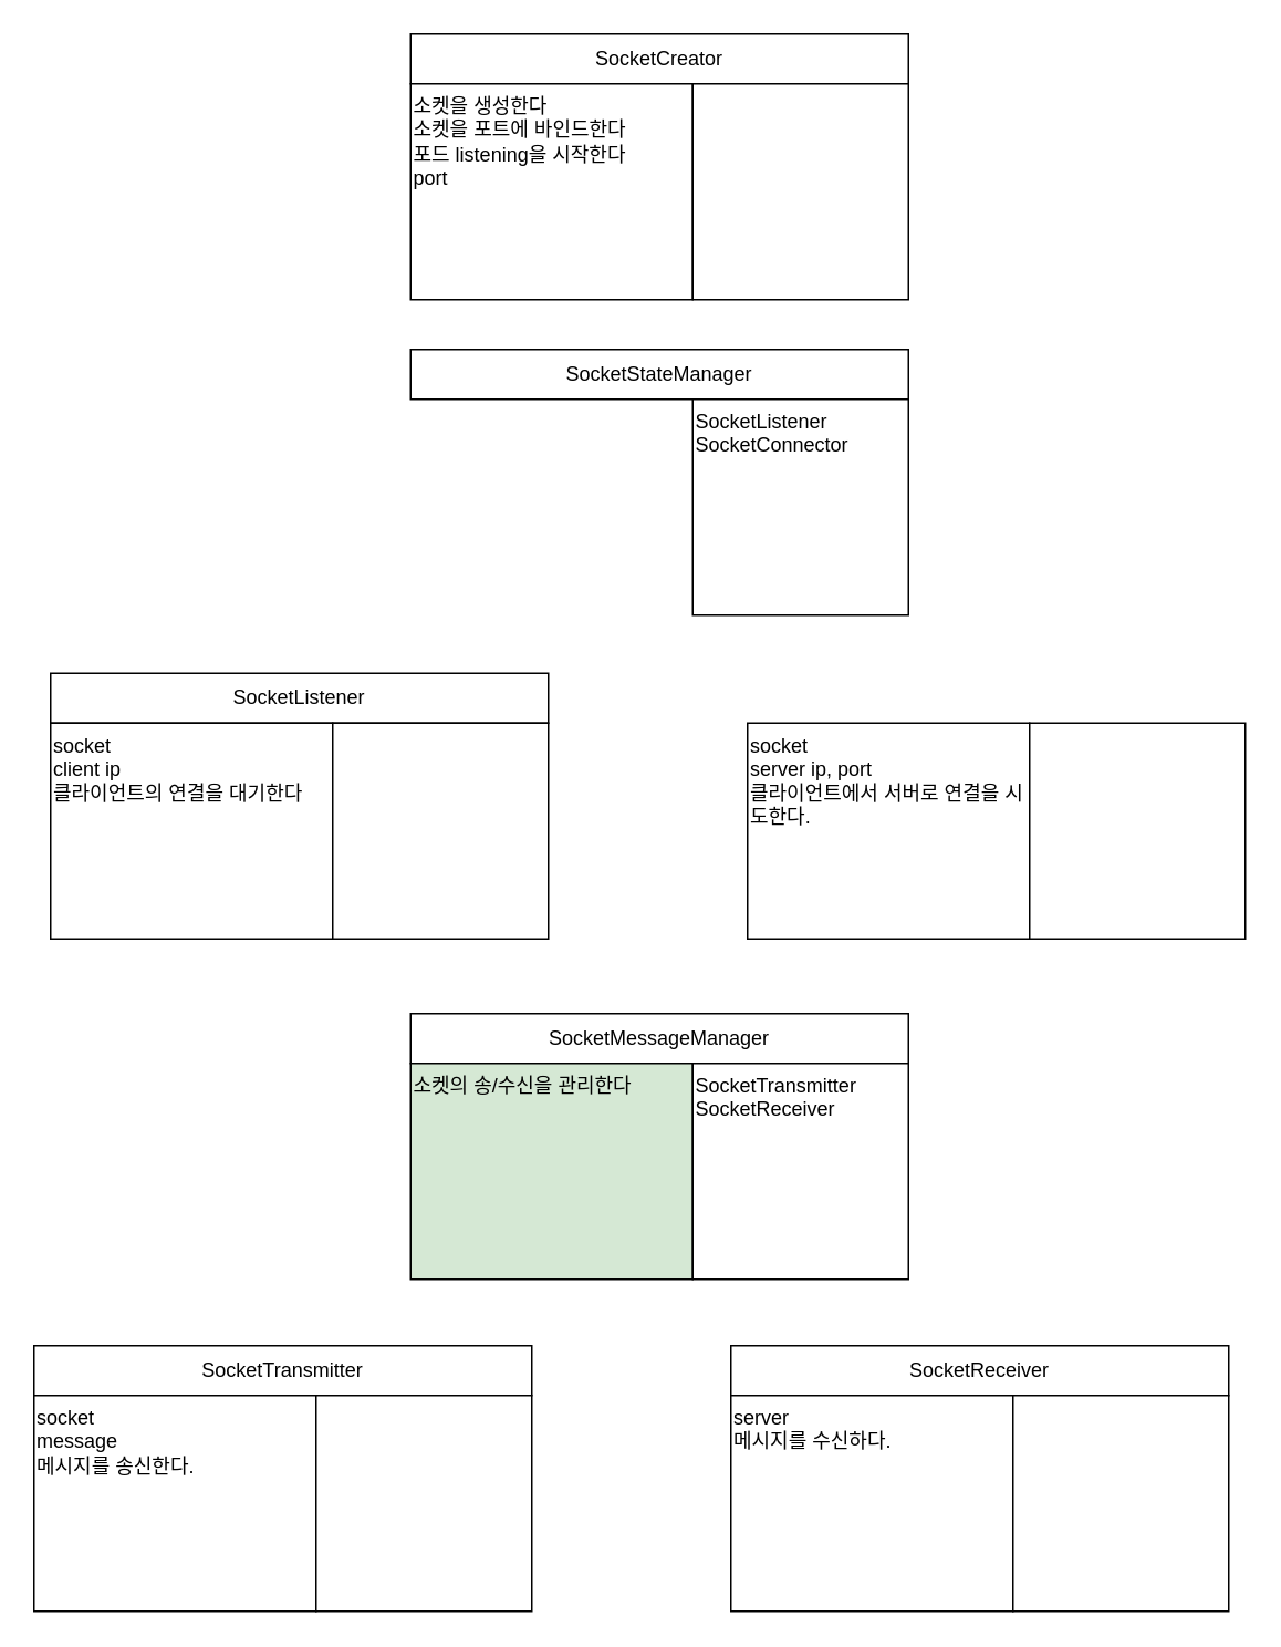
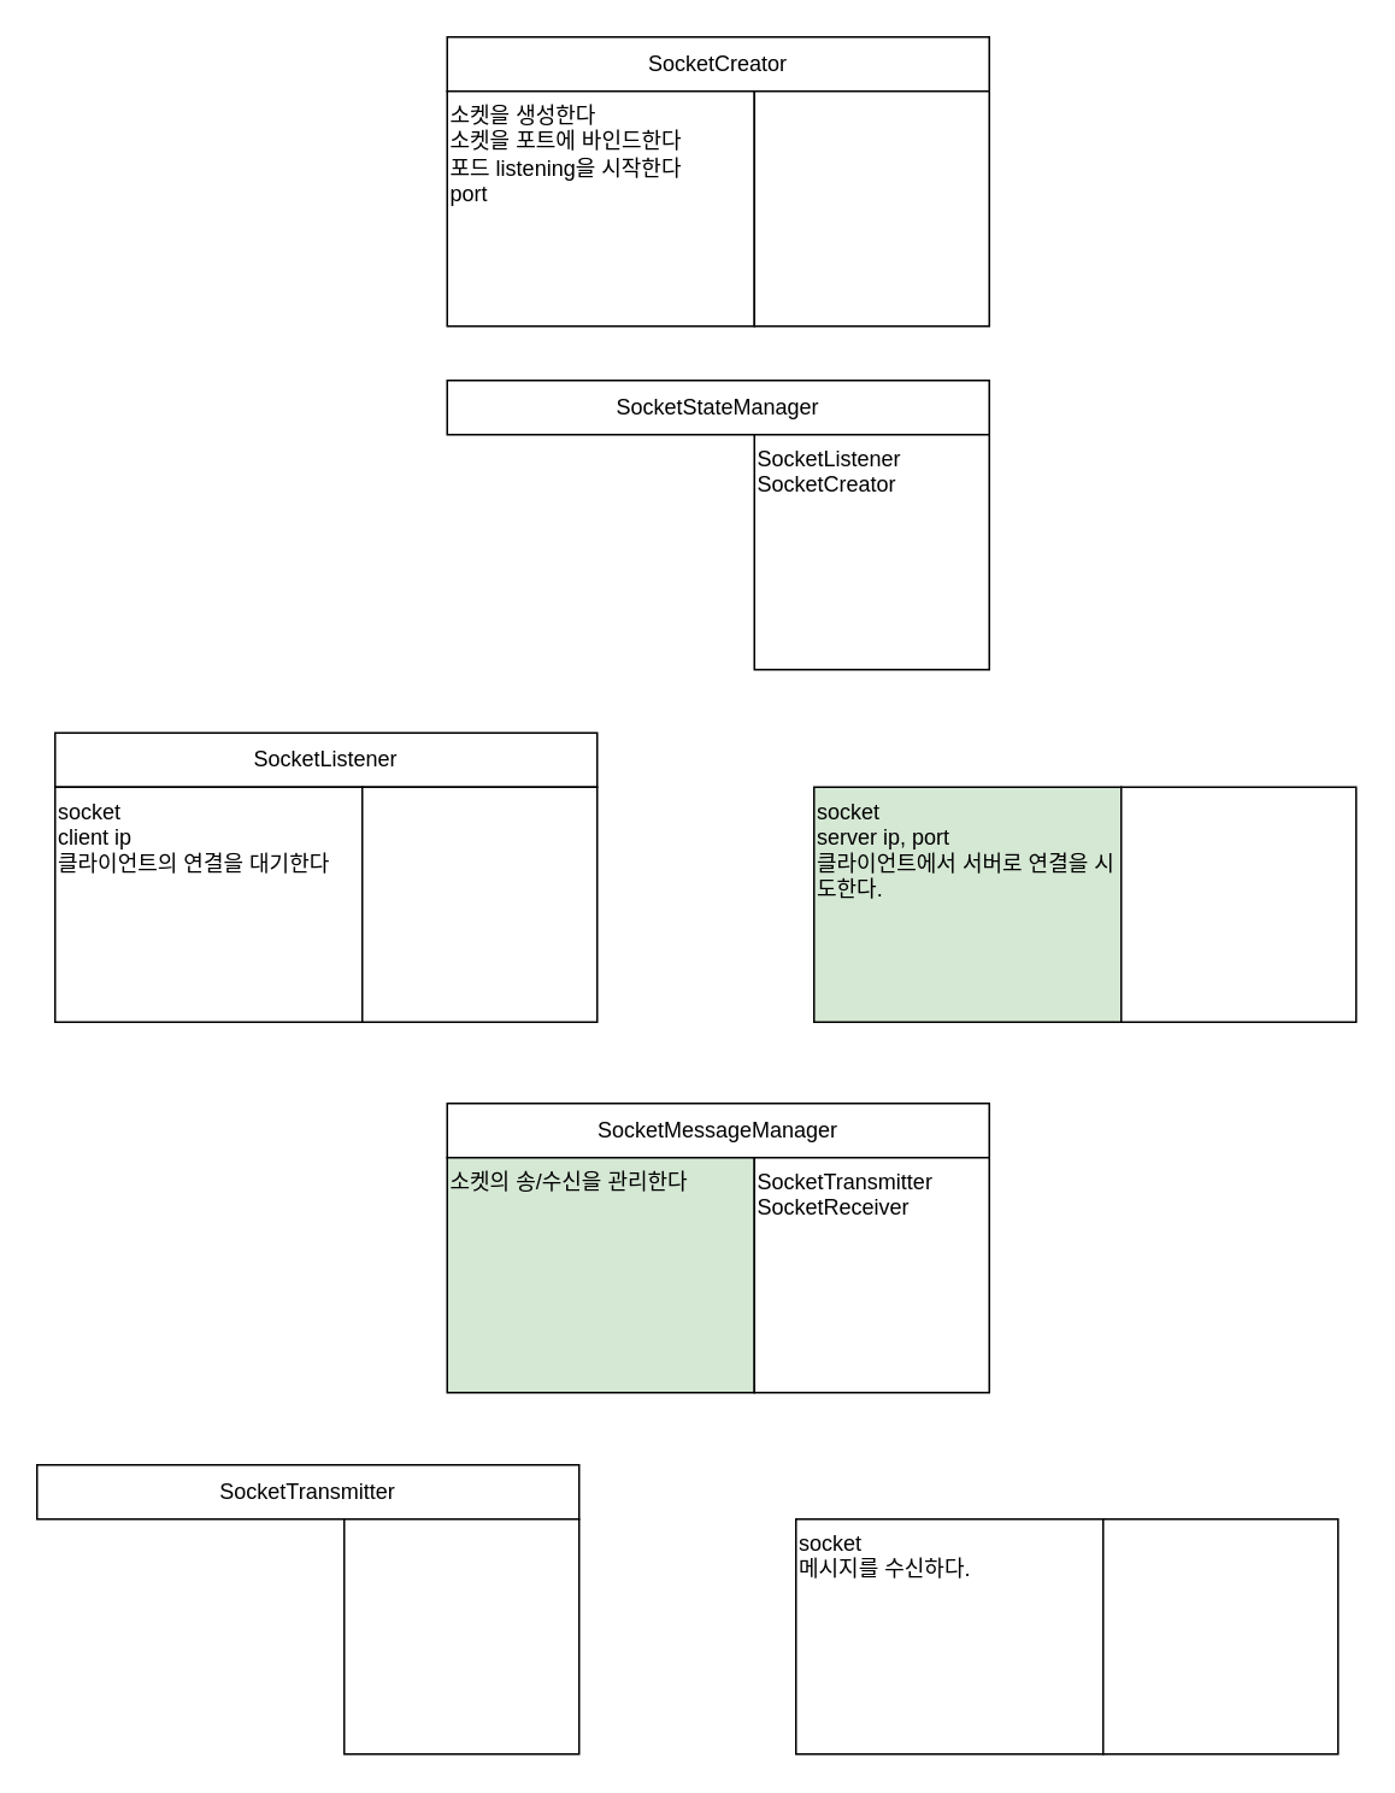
  <mxCell id="0" />
  <mxCell id="1" parent="0" />
  <mxCell id="2" value="" style="group" vertex="1" connectable="0" parent="1"><mxGeometry x="247" y="20" width="300" height="160" as="geometry" /></mxCell>
  <mxCell id="3" value="SocketCreator" style="rounded=0;whiteSpace=wrap;html=1;" vertex="1" parent="2"><mxGeometry width="300" height="30" as="geometry" /></mxCell>
  <mxCell id="4" value="소켓을 생성한다&lt;br&gt;소켓을 포트에 바인드한다&lt;br style=&quot;border-color: var(--border-color);&quot;&gt;포드&amp;nbsp;listening을 시작한다&lt;br&gt;port" style="rounded=0;whiteSpace=wrap;html=1;align=left;horizontal=1;verticalAlign=top;" vertex="1" parent="2"><mxGeometry y="30" width="170" height="130" as="geometry" /></mxCell>
  <mxCell id="5" value="" style="rounded=0;whiteSpace=wrap;html=1;align=left;verticalAlign=top;" vertex="1" parent="2"><mxGeometry x="170" y="30" width="130" height="130" as="geometry" /></mxCell>
  <mxCell id="6" value="" style="group" vertex="1" connectable="0" parent="1"><mxGeometry x="30" y="405" width="300" height="160" as="geometry" /></mxCell>
  <mxCell id="7" value="SocketListener" style="rounded=0;whiteSpace=wrap;html=1;" vertex="1" parent="6"><mxGeometry width="300" height="30" as="geometry" /></mxCell>
  <mxCell id="8" value="socket&lt;br&gt;client ip&lt;br&gt;클라이언트의 연결을 대기한다" style="rounded=0;whiteSpace=wrap;html=1;align=left;horizontal=1;verticalAlign=top;" vertex="1" parent="6"><mxGeometry y="30" width="170" height="130" as="geometry" /></mxCell>
  <mxCell id="9" value="" style="rounded=0;whiteSpace=wrap;html=1;align=left;verticalAlign=top;" vertex="1" parent="6"><mxGeometry x="170" y="30" width="130" height="130" as="geometry" /></mxCell>
  <mxCell id="10" value="" style="group" vertex="1" connectable="0" parent="1"><mxGeometry x="247" y="210" width="300" height="160" as="geometry" /></mxCell>
  <mxCell id="11" value="SocketStateManager" style="rounded=0;whiteSpace=wrap;html=1;" vertex="1" parent="10"><mxGeometry width="300" height="30" as="geometry" /></mxCell>
- <mxCell id="12" value="SocketListener&lt;br&gt;SocketConnector" style="rounded=0;whiteSpace=wrap;html=1;align=left;verticalAlign=top;" vertex="1" parent="10"><mxGeometry x="170" y="30" width="130" height="130" as="geometry" /></mxCell>
+ <mxCell id="12" value="SocketListener&lt;br&gt;SocketCreator" style="rounded=0;whiteSpace=wrap;html=1;align=left;verticalAlign=top;" vertex="1" parent="10"><mxGeometry x="170" y="30" width="130" height="130" as="geometry" /></mxCell>
  <mxCell id="13" value="" style="group" vertex="1" connectable="0" parent="1"><mxGeometry x="20" y="810" width="300" height="160" as="geometry" /></mxCell>
  <mxCell id="14" value="SocketTransmitter" style="rounded=0;whiteSpace=wrap;html=1;" vertex="1" parent="13"><mxGeometry width="300" height="30" as="geometry" /></mxCell>
- <mxCell id="15" value="socket&lt;br&gt;message&lt;br&gt;메시지를 송신한다." style="rounded=0;whiteSpace=wrap;html=1;align=left;horizontal=1;verticalAlign=top;" vertex="1" parent="13"><mxGeometry y="30" width="170" height="130" as="geometry" /></mxCell>
  <mxCell id="16" value="" style="rounded=0;whiteSpace=wrap;html=1;align=left;verticalAlign=top;" vertex="1" parent="13"><mxGeometry x="170" y="30" width="130" height="130" as="geometry" /></mxCell>
  <mxCell id="17" value="" style="group" vertex="1" connectable="0" parent="1"><mxGeometry x="440" y="810" width="300" height="160" as="geometry" /></mxCell>
- <mxCell id="18" value="SocketReceiver" style="rounded=0;whiteSpace=wrap;html=1;" vertex="1" parent="17"><mxGeometry width="300" height="30" as="geometry" /></mxCell>
- <mxCell id="19" value="server&lt;br&gt;메시지를 수신하다." style="rounded=0;whiteSpace=wrap;html=1;align=left;horizontal=1;verticalAlign=top;" vertex="1" parent="17"><mxGeometry y="30" width="170" height="130" as="geometry" /></mxCell>
+ <mxCell id="19" value="socket&lt;br&gt;메시지를 수신하다." style="rounded=0;whiteSpace=wrap;html=1;align=left;horizontal=1;verticalAlign=top;" vertex="1" parent="17"><mxGeometry y="30" width="170" height="130" as="geometry" /></mxCell>
  <mxCell id="20" value="" style="rounded=0;whiteSpace=wrap;html=1;align=left;verticalAlign=top;" vertex="1" parent="17"><mxGeometry x="170" y="30" width="130" height="130" as="geometry" /></mxCell>
  <mxCell id="21" value="" style="group" vertex="1" connectable="0" parent="1"><mxGeometry x="247" y="610" width="300" height="160" as="geometry" /></mxCell>
  <mxCell id="22" value="SocketMessageManager" style="rounded=0;whiteSpace=wrap;html=1;" vertex="1" parent="21"><mxGeometry width="300" height="30" as="geometry" /></mxCell>
  <mxCell id="23" value="소켓의 송/수신을 관리한다" style="rounded=0;whiteSpace=wrap;html=1;align=left;horizontal=1;verticalAlign=top;fillColor=#d5e8d4;" vertex="1" parent="21"><mxGeometry y="30" width="170" height="130" as="geometry" /></mxCell>
  <mxCell id="24" value="SocketTransmitter&lt;br&gt;SocketReceiver" style="rounded=0;whiteSpace=wrap;html=1;align=left;verticalAlign=top;" vertex="1" parent="21"><mxGeometry x="170" y="30" width="130" height="130" as="geometry" /></mxCell>
  <mxCell id="25" value="" style="group" vertex="1" connectable="0" parent="1"><mxGeometry x="450" y="405" width="300" height="160" as="geometry" /></mxCell>
- <mxCell id="26" value="socket&lt;br&gt;server ip, port&lt;br&gt;클라이언트에서 서버로 연결을 시도한다." style="rounded=0;whiteSpace=wrap;html=1;align=left;horizontal=1;verticalAlign=top;container=0;" vertex="1" parent="25"><mxGeometry y="30" width="170" height="130" as="geometry" /></mxCell>
+ <mxCell id="26" value="socket&lt;br&gt;server ip, port&lt;br&gt;클라이언트에서 서버로 연결을 시도한다." style="rounded=0;whiteSpace=wrap;html=1;align=left;horizontal=1;verticalAlign=top;container=0;fillColor=#d5e8d4;" vertex="1" parent="25"><mxGeometry y="30" width="170" height="130" as="geometry" /></mxCell>
  <mxCell id="27" value="" style="rounded=0;whiteSpace=wrap;html=1;align=left;verticalAlign=top;container=0;" vertex="1" parent="25"><mxGeometry x="170" y="30" width="130" height="130" as="geometry" /></mxCell>
